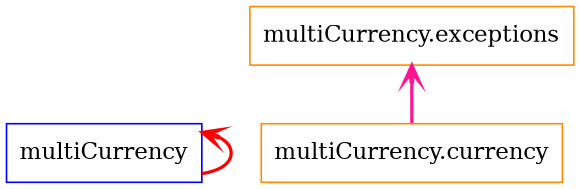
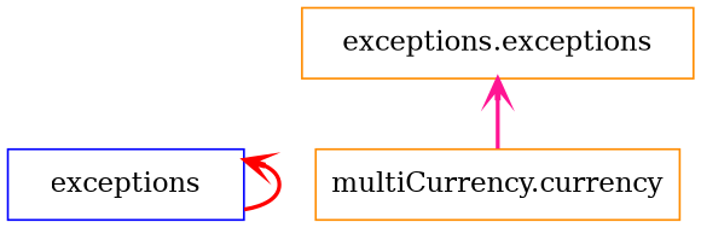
  digraph {
    rankdir=BT
    node [color=darkorange shape=box style=solid]
    edge [arrowhead=open arrowtail=none style=bold]
-   n1 [color=blue label=multiCurrency]
-   n2 [label="multiCurrency.exceptions"]
+   n1 [color=blue label=exceptions]
+   n2 [label="exceptions.exceptions"]
    n3 [label="multiCurrency.currency"]
    n1 -> n1 [color=red]
    n3 -> n2 [color=deeppink]
  }
